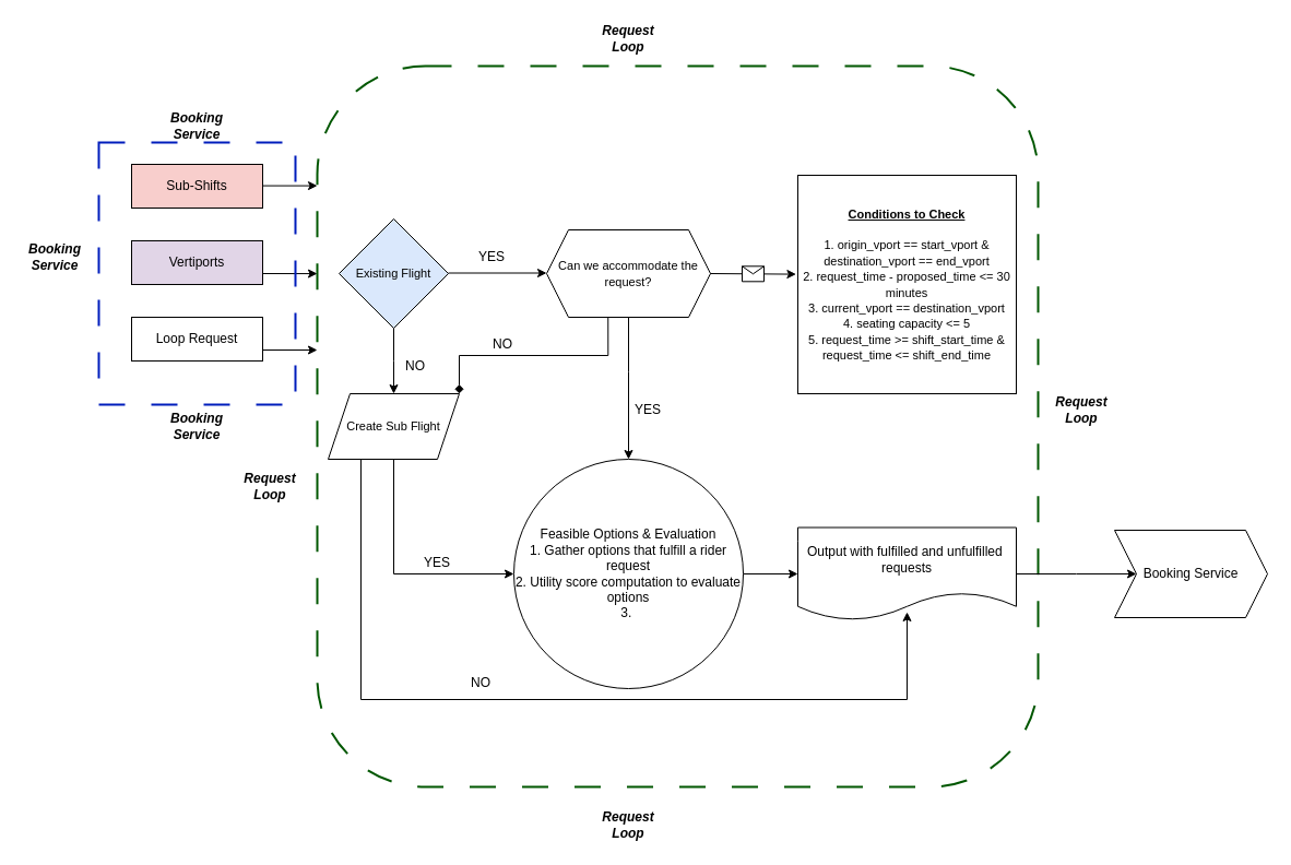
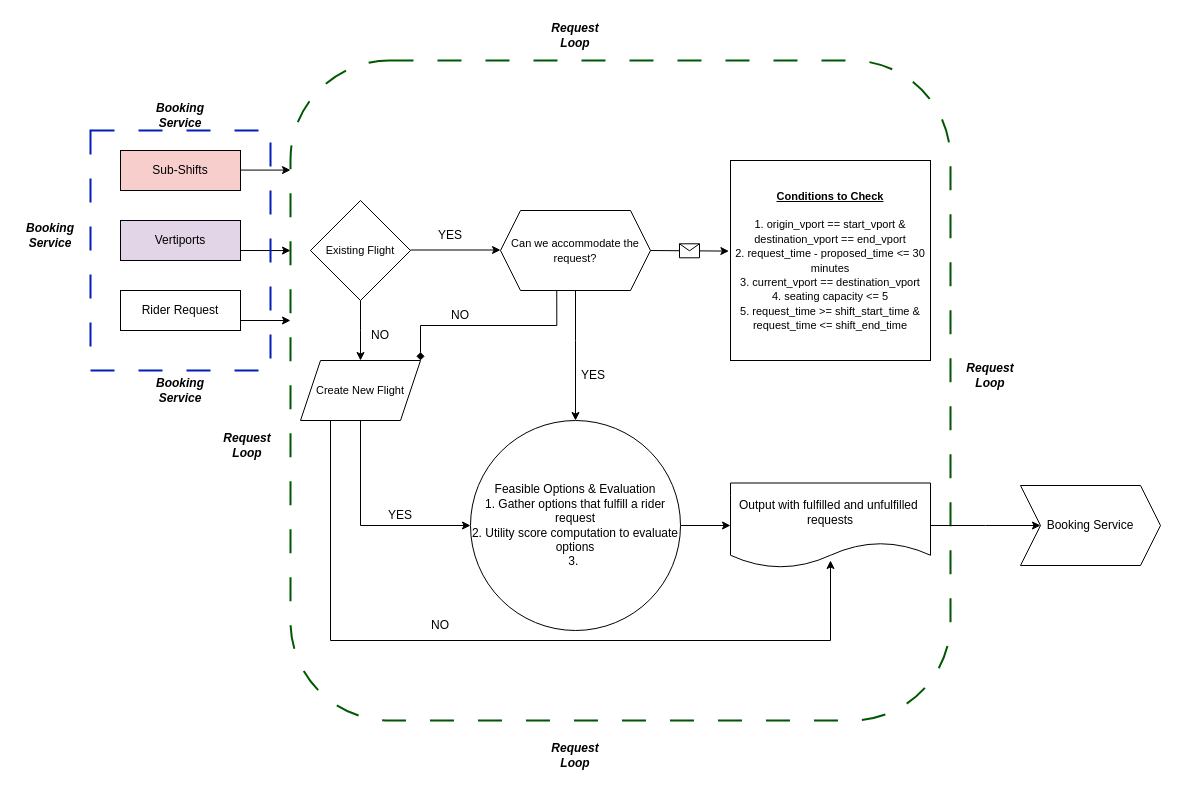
  <mxCell id="0" />
  <mxCell id="1" parent="0" />
  <mxCell id="2" value="" style="whiteSpace=wrap;html=1;aspect=fixed;fillColor=none;dashed=1;dashPattern=12 12;strokeWidth=2;rounded=1;movable=1;resizable=1;rotatable=1;deletable=1;editable=1;locked=0;connectable=1;fontColor=#ffffff;strokeColor=#005700;" vertex="1" parent="1"><mxGeometry x="290" y="60" width="660" height="660" as="geometry" /></mxCell>
  <mxCell id="3" style="edgeStyle=orthogonalEdgeStyle;rounded=0;orthogonalLoop=1;jettySize=auto;html=1;movable=1;resizable=1;rotatable=1;deletable=1;editable=1;locked=0;connectable=1;" parent="1" source="4" edge="1"><mxGeometry relative="1" as="geometry"><mxPoint x="360" y="360" as="targetPoint" /></mxGeometry></mxCell>
- <mxCell id="4" value="&lt;font style=&quot;font-size: 11px;&quot;&gt;Existing Flight&lt;/font&gt;" style="rhombus;whiteSpace=wrap;html=1;movable=1;resizable=1;rotatable=1;deletable=1;editable=1;locked=0;connectable=1;fillColor=#dae8fc;" parent="1" vertex="1"><mxGeometry x="310" y="200" width="100" height="100" as="geometry" /></mxCell>
+ <mxCell id="4" value="&lt;font style=&quot;font-size: 11px;&quot;&gt;Existing Flight&lt;/font&gt;" style="rhombus;whiteSpace=wrap;html=1;movable=1;resizable=1;rotatable=1;deletable=1;editable=1;locked=0;connectable=1;" parent="1" vertex="1"><mxGeometry x="310" y="200" width="100" height="100" as="geometry" /></mxCell>
  <mxCell id="5" value="" style="endArrow=classic;html=1;rounded=0;movable=1;resizable=1;rotatable=1;deletable=1;editable=1;locked=0;connectable=1;" parent="1" edge="1"><mxGeometry width="50" height="50" relative="1" as="geometry"><mxPoint y="249.5" as="sourcePoint" x="410" /><mxPoint x="500" y="249.5" as="targetPoint" /></mxGeometry></mxCell>
  <mxCell id="6" style="edgeStyle=orthogonalEdgeStyle;rounded=0;orthogonalLoop=1;jettySize=auto;html=1;movable=1;resizable=1;rotatable=1;deletable=1;editable=1;locked=0;connectable=1;" edge="1" parent="1" source="8" target="21"><mxGeometry relative="1" as="geometry"><Array as="points"><mxPoint x="575" y="340" /><mxPoint x="575" y="340" /></Array></mxGeometry></mxCell>
  <mxCell id="7" style="edgeStyle=orthogonalEdgeStyle;rounded=0;orthogonalLoop=1;jettySize=auto;html=1;exitX=0.375;exitY=1;exitDx=0;exitDy=0;entryX=1;entryY=0;entryDx=0;entryDy=0;movable=1;resizable=1;rotatable=1;deletable=1;editable=1;locked=0;connectable=1;endArrow=diamond;" edge="1" parent="1" source="8" target="12"><mxGeometry relative="1" as="geometry" /></mxCell>
  <mxCell id="8" value="&lt;font style=&quot;font-size: 11px;&quot;&gt;Can we accommodate the request?&lt;/font&gt;" style="shape=hexagon;perimeter=hexagonPerimeter2;whiteSpace=wrap;html=1;fixedSize=1;movable=1;resizable=1;rotatable=1;deletable=1;editable=1;locked=0;connectable=1;" parent="1" vertex="1"><mxGeometry x="500" y="210" width="150" height="80" as="geometry" /></mxCell>
  <mxCell id="9" value="YES" style="text;html=1;strokeColor=none;fillColor=none;align=center;verticalAlign=middle;whiteSpace=wrap;rounded=0;movable=1;resizable=1;rotatable=1;deletable=1;editable=1;locked=0;connectable=1;" parent="1" vertex="1"><mxGeometry x="420" y="220" width="60" height="30" as="geometry" /></mxCell>
  <mxCell id="10" style="edgeStyle=orthogonalEdgeStyle;rounded=0;orthogonalLoop=1;jettySize=auto;html=1;exitX=0.5;exitY=1;exitDx=0;exitDy=0;entryX=0;entryY=0.5;entryDx=0;entryDy=0;movable=1;resizable=1;rotatable=1;deletable=1;editable=1;locked=0;connectable=1;" edge="1" parent="1" source="12" target="21"><mxGeometry relative="1" as="geometry" /></mxCell>
  <mxCell id="11" style="edgeStyle=orthogonalEdgeStyle;rounded=0;orthogonalLoop=1;jettySize=auto;html=1;exitX=0.25;exitY=1;exitDx=0;exitDy=0;" edge="1" parent="1" source="12"><mxGeometry relative="1" as="geometry"><mxPoint x="830" y="560" as="targetPoint" /><Array as="points"><mxPoint x="330" y="640" /><mxPoint x="830" y="640" /></Array></mxGeometry></mxCell>
- <mxCell id="12" value="&lt;font style=&quot;font-size: 11px;&quot;&gt;Create Sub Flight&lt;/font&gt;" style="shape=parallelogram;perimeter=parallelogramPerimeter;whiteSpace=wrap;html=1;fixedSize=1;movable=1;resizable=1;rotatable=1;deletable=1;editable=1;locked=0;connectable=1;" parent="1" vertex="1"><mxGeometry x="300" y="360" width="120" height="60" as="geometry" /></mxCell>
+ <mxCell id="12" value="&lt;font style=&quot;font-size: 11px;&quot;&gt;Create New Flight&lt;/font&gt;" style="shape=parallelogram;perimeter=parallelogramPerimeter;whiteSpace=wrap;html=1;fixedSize=1;movable=1;resizable=1;rotatable=1;deletable=1;editable=1;locked=0;connectable=1;" parent="1" vertex="1"><mxGeometry x="300" y="360" width="120" height="60" as="geometry" /></mxCell>
  <mxCell id="13" value="NO" style="text;html=1;strokeColor=none;fillColor=none;align=center;verticalAlign=middle;whiteSpace=wrap;rounded=0;movable=1;resizable=1;rotatable=1;deletable=1;editable=1;locked=0;connectable=1;" parent="1" vertex="1"><mxGeometry x="350" y="320" width="60" height="30" as="geometry" /></mxCell>
  <mxCell id="14" value="&lt;font style=&quot;font-size: 11px;&quot;&gt;&lt;b&gt;&lt;u&gt;Conditions to Check&lt;br&gt;&lt;/u&gt;&lt;/b&gt;&lt;br&gt;1. origin_vport == start_vport &amp;amp; destination_vport == end_vport&lt;br&gt;2. request_time - proposed_time &amp;lt;= 30 minutes&lt;br&gt;3. current_vport == destination_vport&lt;br&gt;4. seating capacity &amp;lt;= 5&lt;br&gt;5. request_time &amp;gt;= shift_start_time &amp;amp; request_time &amp;lt;= shift_end_time&lt;br&gt;&lt;/font&gt;" style="whiteSpace=wrap;html=1;aspect=fixed;movable=1;resizable=1;rotatable=1;deletable=1;editable=1;locked=0;connectable=1;" parent="1" vertex="1"><mxGeometry x="730" y="160" width="200" height="200" as="geometry" /></mxCell>
  <mxCell id="15" value="" style="endArrow=classic;html=1;rounded=0;entryX=-0.008;entryY=0.453;entryDx=0;entryDy=0;entryPerimeter=0;movable=1;resizable=1;rotatable=1;deletable=1;editable=1;locked=0;connectable=1;" edge="1" parent="1" target="14"><mxGeometry relative="1" as="geometry"><mxPoint x="650" y="250" as="sourcePoint" /><mxPoint x="710" y="250" as="targetPoint" /></mxGeometry></mxCell>
  <mxCell id="16" value="" style="shape=message;html=1;outlineConnect=0;movable=1;resizable=1;rotatable=1;deletable=1;editable=1;locked=0;connectable=1;" vertex="1" parent="15"><mxGeometry width="20" height="14" relative="1" as="geometry"><mxPoint x="-10" y="-7" as="offset" /></mxGeometry></mxCell>
  <mxCell id="17" value="" style="endArrow=classic;html=1;rounded=0;entryX=0;entryY=0.288;entryDx=0;entryDy=0;entryPerimeter=0;movable=1;resizable=1;rotatable=1;deletable=1;editable=1;locked=0;connectable=1;" edge="1" parent="1" target="2"><mxGeometry width="50" height="50" relative="1" as="geometry"><mxPoint x="240" y="250" as="sourcePoint" /><mxPoint x="290" y="200" as="targetPoint" /></mxGeometry></mxCell>
  <mxCell id="18" value="" style="endArrow=classic;html=1;rounded=0;entryX=0;entryY=0.288;entryDx=0;entryDy=0;entryPerimeter=0;movable=1;resizable=1;rotatable=1;deletable=1;editable=1;locked=0;connectable=1;" edge="1" parent="1"><mxGeometry width="50" height="50" relative="1" as="geometry"><mxPoint x="240" y="320" as="sourcePoint" /><mxPoint x="290" y="320" as="targetPoint" /></mxGeometry></mxCell>
  <mxCell id="19" value="" style="endArrow=classic;html=1;rounded=0;entryX=0;entryY=0.288;entryDx=0;entryDy=0;entryPerimeter=0;movable=1;resizable=1;rotatable=1;deletable=1;editable=1;locked=0;connectable=1;" edge="1" parent="1"><mxGeometry width="50" height="50" relative="1" as="geometry"><mxPoint x="240" y="169.58" as="sourcePoint" /><mxPoint x="290" y="169.58" as="targetPoint" /></mxGeometry></mxCell>
  <mxCell id="20" value="" style="edgeStyle=orthogonalEdgeStyle;rounded=0;orthogonalLoop=1;jettySize=auto;html=1;movable=1;resizable=1;rotatable=1;deletable=1;editable=1;locked=0;connectable=1;" edge="1" parent="1" source="21" target="30"><mxGeometry relative="1" as="geometry" /></mxCell>
  <mxCell id="21" value="Feasible Options &amp;amp; Evaluation&lt;br&gt;1. Gather options that fulfill a rider request&lt;br&gt;2. Utility score computation to evaluate options&lt;br&gt;3.&amp;nbsp;" style="ellipse;whiteSpace=wrap;html=1;aspect=fixed;movable=1;resizable=1;rotatable=1;deletable=1;editable=1;locked=0;connectable=1;" vertex="1" parent="1"><mxGeometry x="470" y="420" width="210" height="210" as="geometry" /></mxCell>
  <mxCell id="22" value="YES" style="text;html=1;strokeColor=none;fillColor=none;align=center;verticalAlign=middle;whiteSpace=wrap;rounded=0;movable=1;resizable=1;rotatable=1;deletable=1;editable=1;locked=0;connectable=1;" vertex="1" parent="1"><mxGeometry x="563" y="360" width="60" height="30" as="geometry" /></mxCell>
  <mxCell id="23" value="&lt;b&gt;&lt;i&gt;Request Loop&lt;/i&gt;&lt;/b&gt;" style="text;html=1;strokeColor=none;fillColor=none;align=center;verticalAlign=middle;whiteSpace=wrap;rounded=0;movable=1;resizable=1;rotatable=1;deletable=1;editable=1;locked=0;connectable=1;" vertex="1" parent="1"><mxGeometry x="545" y="740" width="60" height="30" as="geometry" /></mxCell>
  <mxCell id="24" value="&lt;b&gt;&lt;i&gt;Request Loop&lt;/i&gt;&lt;/b&gt;" style="text;html=1;strokeColor=none;fillColor=none;align=center;verticalAlign=middle;whiteSpace=wrap;rounded=0;movable=1;resizable=1;rotatable=1;deletable=1;editable=1;locked=0;connectable=1;" vertex="1" parent="1"><mxGeometry x="545" y="20" width="60" height="30" as="geometry" /></mxCell>
  <mxCell id="25" value="&lt;b&gt;&lt;i&gt;Request Loop&lt;/i&gt;&lt;/b&gt;" style="text;html=1;strokeColor=none;fillColor=none;align=center;verticalAlign=middle;whiteSpace=wrap;rounded=0;movable=1;resizable=1;rotatable=1;deletable=1;editable=1;locked=0;connectable=1;" vertex="1" parent="1"><mxGeometry x="960" y="360" width="60" height="30" as="geometry" /></mxCell>
  <mxCell id="26" value="&lt;b&gt;&lt;i&gt;Request Loop&lt;/i&gt;&lt;/b&gt;" style="text;html=1;strokeColor=none;fillColor=none;align=center;verticalAlign=middle;whiteSpace=wrap;rounded=0;movable=1;resizable=1;rotatable=1;deletable=1;editable=1;locked=0;connectable=1;" vertex="1" parent="1"><mxGeometry x="217" y="430" width="60" height="30" as="geometry" /></mxCell>
  <mxCell id="27" value="YES" style="text;html=1;strokeColor=none;fillColor=none;align=center;verticalAlign=middle;whiteSpace=wrap;rounded=0;movable=1;resizable=1;rotatable=1;deletable=1;editable=1;locked=0;connectable=1;" vertex="1" parent="1"><mxGeometry x="370" y="500" width="60" height="30" as="geometry" /></mxCell>
  <mxCell id="28" value="NO" style="text;html=1;strokeColor=none;fillColor=none;align=center;verticalAlign=middle;whiteSpace=wrap;rounded=0;movable=1;resizable=1;rotatable=1;deletable=1;editable=1;locked=0;connectable=1;" vertex="1" parent="1"><mxGeometry x="430" y="300" width="60" height="30" as="geometry" /></mxCell>
  <mxCell id="29" value="" style="edgeStyle=orthogonalEdgeStyle;rounded=0;orthogonalLoop=1;jettySize=auto;html=1;" edge="1" parent="1" source="30"><mxGeometry relative="1" as="geometry"><mxPoint x="1040" y="525" as="targetPoint" /></mxGeometry></mxCell>
  <mxCell id="30" value="Output with fulfilled and unfulfilled&amp;nbsp; requests" style="shape=document;whiteSpace=wrap;html=1;boundedLbl=1;movable=1;resizable=1;rotatable=1;deletable=1;editable=1;locked=0;connectable=1;" vertex="1" parent="1"><mxGeometry x="730" y="482.5" width="200" height="85" as="geometry" /></mxCell>
  <mxCell id="31" value="NO" style="text;html=1;strokeColor=none;fillColor=none;align=center;verticalAlign=middle;whiteSpace=wrap;rounded=0;movable=1;resizable=1;rotatable=1;deletable=1;editable=1;locked=0;connectable=1;" vertex="1" parent="1"><mxGeometry y="610" width="60" height="30" as="geometry" x="410" /></mxCell>
  <mxCell id="32" value="Booking Service" style="shape=step;perimeter=stepPerimeter;whiteSpace=wrap;html=1;fixedSize=1;" vertex="1" parent="1"><mxGeometry x="1020" y="485" width="140" height="80" as="geometry" /></mxCell>
  <mxCell id="33" value="" style="group" vertex="1" connectable="0" parent="1"><mxGeometry x="120" y="150" width="120" height="180" as="geometry" /></mxCell>
  <mxCell id="34" value="Sub-Shifts" style="rounded=0;whiteSpace=wrap;html=1;movable=1;resizable=1;rotatable=1;deletable=1;editable=1;locked=0;connectable=1;fillColor=#f8cecc;" parent="33" vertex="1"><mxGeometry width="120" height="40" as="geometry" /></mxCell>
  <mxCell id="35" value="Vertiports" style="rounded=0;whiteSpace=wrap;html=1;movable=1;resizable=1;rotatable=1;deletable=1;editable=1;locked=0;connectable=1;fillColor=#e1d5e7;" parent="33" vertex="1"><mxGeometry y="70" width="120" height="40" as="geometry" /></mxCell>
- <mxCell id="36" value="Loop Request" style="rounded=0;whiteSpace=wrap;html=1;movable=1;resizable=1;rotatable=1;deletable=1;editable=1;locked=0;connectable=1;" parent="33" vertex="1"><mxGeometry y="140" width="120" height="40" as="geometry" /></mxCell>
+ <mxCell id="36" value="Rider Request" style="rounded=0;whiteSpace=wrap;html=1;movable=1;resizable=1;rotatable=1;deletable=1;editable=1;locked=0;connectable=1;" parent="33" vertex="1"><mxGeometry y="140" width="120" height="40" as="geometry" /></mxCell>
  <mxCell id="37" value="" style="rounded=0;whiteSpace=wrap;html=1;fillColor=none;dashed=1;dashPattern=12 12;fontColor=#ffffff;strokeColor=#001DBC;strokeWidth=2;" vertex="1" parent="1"><mxGeometry x="90" width="180" height="240" as="geometry" y="130" /></mxCell>
  <mxCell id="38" value="&lt;b&gt;&lt;i&gt;Booking Service&lt;/i&gt;&lt;/b&gt;" style="text;html=1;strokeColor=none;fillColor=none;align=center;verticalAlign=middle;whiteSpace=wrap;rounded=0;movable=1;resizable=1;rotatable=1;deletable=1;editable=1;locked=0;connectable=1;" vertex="1" parent="1"><mxGeometry x="150" y="375" width="60" height="30" as="geometry" /></mxCell>
  <mxCell id="39" value="&lt;b&gt;&lt;i&gt;Booking Service&lt;/i&gt;&lt;/b&gt;" style="text;html=1;strokeColor=none;fillColor=none;align=center;verticalAlign=middle;whiteSpace=wrap;rounded=0;movable=1;resizable=1;rotatable=1;deletable=1;editable=1;locked=0;connectable=1;" vertex="1" parent="1"><mxGeometry x="150" y="100" width="60" height="30" as="geometry" /></mxCell>
  <mxCell id="40" value="&lt;b&gt;&lt;i&gt;Booking Service&lt;/i&gt;&lt;/b&gt;" style="text;html=1;strokeColor=none;fillColor=none;align=center;verticalAlign=middle;whiteSpace=wrap;rounded=0;movable=1;resizable=1;rotatable=1;deletable=1;editable=1;locked=0;connectable=1;" vertex="1" parent="1"><mxGeometry x="20" y="220" width="60" height="30" as="geometry" /></mxCell>
